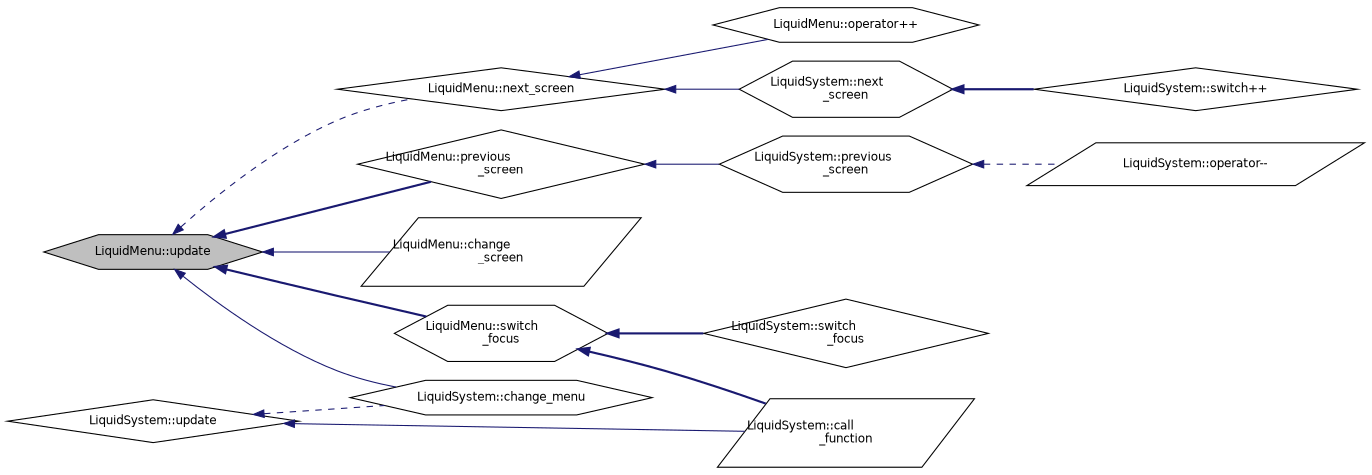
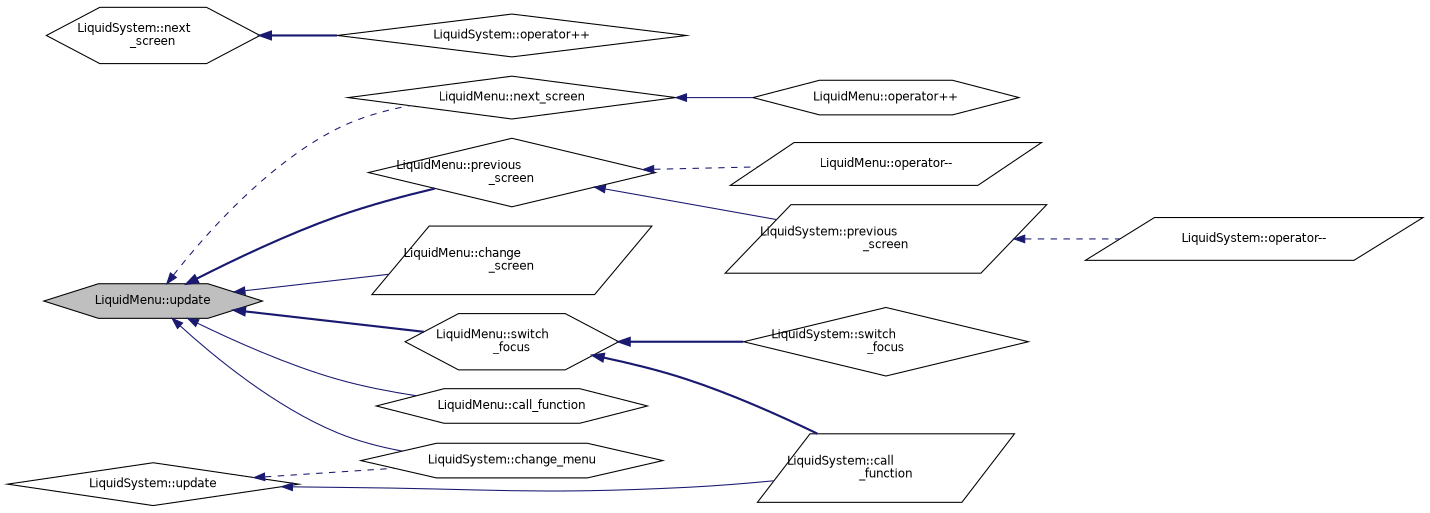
  digraph {
    rankdir=LR
    node [color=black fillcolor=white fontname=Helvetica fontsize=11 shape=hexagon style=filled]
    edge [color=midnightblue dir=back fontname=Helvetica fontsize=11 labelfontname=Helvetica labelfontsize=11 style=solid]
    n1 [fillcolor=grey75 fontcolor=black height=0.2 label="LiquidMenu::update" width=0.4]
    n2 [height=0.2 label="LiquidMenu::next_screen" shape=diamond width=0.4]
    n3 [height=0.2 label="LiquidMenu::previous\l_screen" shape=diamond width=0.4]
    n4 [height=0.2 label="LiquidMenu::change\l_screen" shape=parallelogram width=0.4]
    n5 [height=0.2 label="LiquidMenu::switch\l_focus" width=0.4]
+   n6 [height=0.2 label="LiquidMenu::call_function" width=0.4]
    n7 [height=0.2 label="LiquidSystem::change_menu" width=0.4]
    n8 [height=0.2 label="LiquidMenu::operator++" width=0.4]
    n9 [height=0.2 label="LiquidSystem::next\l_screen" width=0.4]
-   n11 [height=0.2 label="LiquidSystem::previous\l_screen" width=0.4]
+   n10 [height=0.2 label="LiquidMenu::operator--" shape=parallelogram width=0.4]
+   n11 [height=0.2 label="LiquidSystem::previous\l_screen" shape=parallelogram width=0.4]
    n12 [height=0.2 label="LiquidSystem::switch\l_focus" shape=diamond width=0.4]
    n13 [height=0.2 label="LiquidSystem::call\l_function" shape=parallelogram width=0.4]
    n14 [height=0.2 label="LiquidSystem::update" shape=diamond width=0.4]
-   n15 [height=0.2 label="LiquidSystem::switch++" shape=diamond width=0.4]
+   n15 [height=0.2 label="LiquidSystem::operator++" shape=diamond width=0.4]
    n16 [height=0.2 label="LiquidSystem::operator--" shape=parallelogram width=0.4]
    n1 -> n2 [style=dashed]
    n1 -> n3 [style=bold]
    n1 -> n4
    n1 -> n5 [style=bold]
+   n1 -> n6
    n1 -> n7
    n2 -> n8
-   n2 -> n9
+   n3 -> n10 [style=dashed]
    n3 -> n11
    n5 -> n12 [style=bold]
    n5 -> n13 [style=bold]
    n9 -> n15 [style=bold]
    n11 -> n16 [style=dashed]
    n14 -> n7 [style=dashed]
    n14 -> n13
  }
